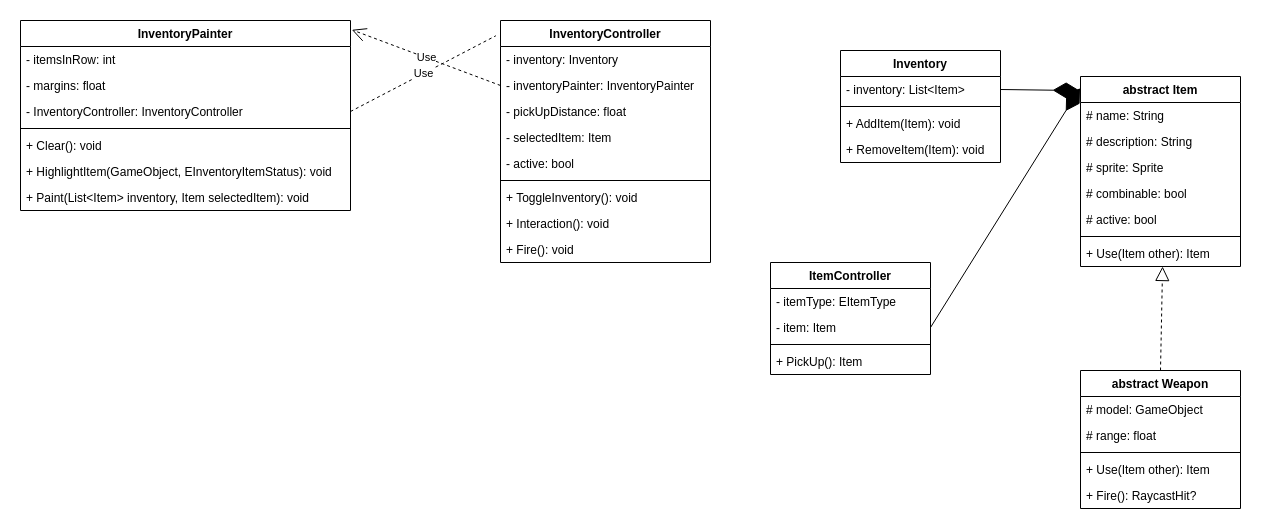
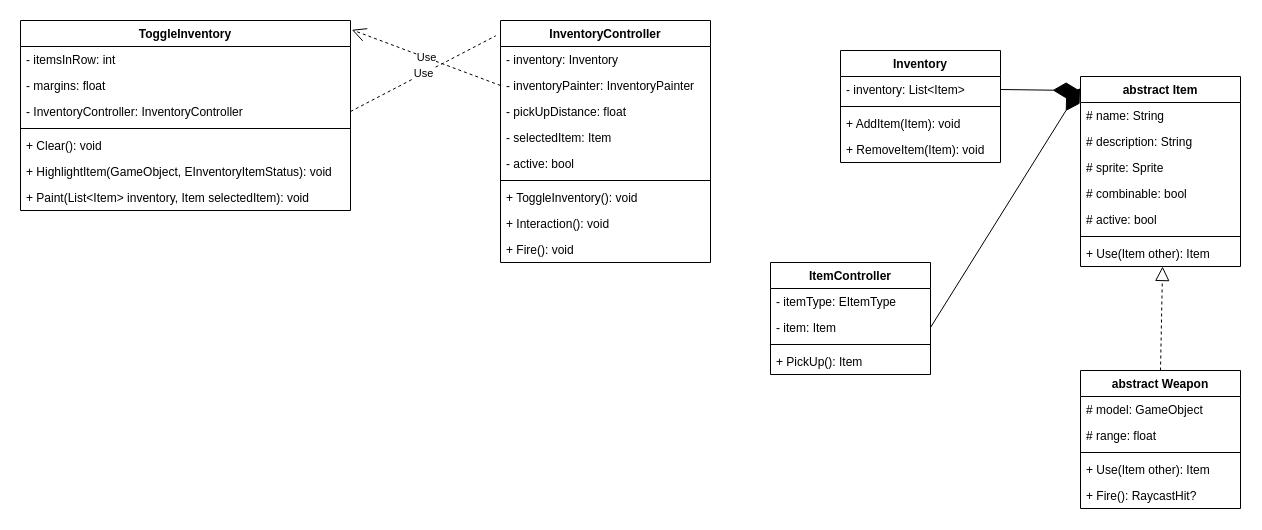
  <mxCell id="0" />
  <mxCell id="1" parent="0" />
  <mxCell id="2" value="InventoryController" style="swimlane;fontStyle=1;align=center;verticalAlign=top;childLayout=stackLayout;horizontal=1;startSize=26;horizontalStack=0;resizeParent=1;resizeParentMax=0;resizeLast=0;collapsible=1;marginBottom=0;" vertex="1" parent="1"><mxGeometry x="500" y="20" width="210" height="242" as="geometry"><mxRectangle x="500" y="10" width="140" height="26" as="alternateBounds" /></mxGeometry></mxCell>
  <mxCell id="3" value="- inventory: Inventory" style="text;strokeColor=none;fillColor=none;align=left;verticalAlign=top;spacingLeft=4;spacingRight=4;overflow=hidden;rotatable=0;points=[[0,0.5],[1,0.5]];portConstraint=eastwest;" vertex="1" parent="2"><mxGeometry y="26" width="210" height="26" as="geometry" /></mxCell>
  <mxCell id="4" value="- inventoryPainter: InventoryPainter" style="text;strokeColor=none;fillColor=none;align=left;verticalAlign=top;spacingLeft=4;spacingRight=4;overflow=hidden;rotatable=0;points=[[0,0.5],[1,0.5]];portConstraint=eastwest;" vertex="1" parent="2"><mxGeometry y="52" width="210" height="26" as="geometry" /></mxCell>
  <mxCell id="5" value="- pickUpDistance: float" style="text;strokeColor=none;fillColor=none;align=left;verticalAlign=top;spacingLeft=4;spacingRight=4;overflow=hidden;rotatable=0;points=[[0,0.5],[1,0.5]];portConstraint=eastwest;" vertex="1" parent="2"><mxGeometry y="78" width="210" height="26" as="geometry" /></mxCell>
  <mxCell id="6" value="- selectedItem: Item" style="text;strokeColor=none;fillColor=none;align=left;verticalAlign=top;spacingLeft=4;spacingRight=4;overflow=hidden;rotatable=0;points=[[0,0.5],[1,0.5]];portConstraint=eastwest;" vertex="1" parent="2"><mxGeometry y="104" width="210" height="26" as="geometry" /></mxCell>
  <mxCell id="7" value="- active: bool" style="text;strokeColor=none;fillColor=none;align=left;verticalAlign=top;spacingLeft=4;spacingRight=4;overflow=hidden;rotatable=0;points=[[0,0.5],[1,0.5]];portConstraint=eastwest;" vertex="1" parent="2"><mxGeometry y="130" width="210" height="26" as="geometry" /></mxCell>
  <mxCell id="8" value="" style="line;strokeWidth=1;fillColor=none;align=left;verticalAlign=middle;spacingTop=-1;spacingLeft=3;spacingRight=3;rotatable=0;labelPosition=right;points=[];portConstraint=eastwest;" vertex="1" parent="2"><mxGeometry y="156" width="210" height="8" as="geometry" /></mxCell>
  <mxCell id="9" value="+ ToggleInventory(): void" style="text;strokeColor=none;fillColor=none;align=left;verticalAlign=top;spacingLeft=4;spacingRight=4;overflow=hidden;rotatable=0;points=[[0,0.5],[1,0.5]];portConstraint=eastwest;" vertex="1" parent="2"><mxGeometry y="164" width="210" height="26" as="geometry" /></mxCell>
  <mxCell id="10" value="+ Interaction(): void" style="text;strokeColor=none;fillColor=none;align=left;verticalAlign=top;spacingLeft=4;spacingRight=4;overflow=hidden;rotatable=0;points=[[0,0.5],[1,0.5]];portConstraint=eastwest;" vertex="1" parent="2"><mxGeometry y="190" width="210" height="26" as="geometry" /></mxCell>
  <mxCell id="11" value="+ Fire(): void" style="text;strokeColor=none;fillColor=none;align=left;verticalAlign=top;spacingLeft=4;spacingRight=4;overflow=hidden;rotatable=0;points=[[0,0.5],[1,0.5]];portConstraint=eastwest;" vertex="1" parent="2"><mxGeometry y="216" width="210" height="26" as="geometry" /></mxCell>
  <mxCell id="12" value="Inventory" style="swimlane;fontStyle=1;align=center;verticalAlign=top;childLayout=stackLayout;horizontal=1;startSize=26;horizontalStack=0;resizeParent=1;resizeParentMax=0;resizeLast=0;collapsible=1;marginBottom=0;" vertex="1" parent="1"><mxGeometry x="840" y="50" width="160" height="112" as="geometry" /></mxCell>
  <mxCell id="13" value="- inventory: List&lt;Item&gt;" style="text;strokeColor=none;fillColor=none;align=left;verticalAlign=top;spacingLeft=4;spacingRight=4;overflow=hidden;rotatable=0;points=[[0,0.5],[1,0.5]];portConstraint=eastwest;" vertex="1" parent="12"><mxGeometry y="26" width="160" height="26" as="geometry" /></mxCell>
  <mxCell id="14" value="" style="line;strokeWidth=1;fillColor=none;align=left;verticalAlign=middle;spacingTop=-1;spacingLeft=3;spacingRight=3;rotatable=0;labelPosition=right;points=[];portConstraint=eastwest;" vertex="1" parent="12"><mxGeometry y="52" width="160" height="8" as="geometry" /></mxCell>
  <mxCell id="15" value="+ AddItem(Item): void" style="text;strokeColor=none;fillColor=none;align=left;verticalAlign=top;spacingLeft=4;spacingRight=4;overflow=hidden;rotatable=0;points=[[0,0.5],[1,0.5]];portConstraint=eastwest;" vertex="1" parent="12"><mxGeometry y="60" width="160" height="26" as="geometry" /></mxCell>
  <mxCell id="16" value="+ RemoveItem(Item): void" style="text;strokeColor=none;fillColor=none;align=left;verticalAlign=top;spacingLeft=4;spacingRight=4;overflow=hidden;rotatable=0;points=[[0,0.5],[1,0.5]];portConstraint=eastwest;" vertex="1" parent="12"><mxGeometry y="86" width="160" height="26" as="geometry" /></mxCell>
  <mxCell id="17" value="abstract Item" style="swimlane;fontStyle=1;align=center;verticalAlign=top;childLayout=stackLayout;horizontal=1;startSize=26;horizontalStack=0;resizeParent=1;resizeParentMax=0;resizeLast=0;collapsible=1;marginBottom=0;" vertex="1" parent="1"><mxGeometry x="1080" y="76" width="160" height="190" as="geometry" /></mxCell>
  <mxCell id="18" value="# name: String" style="text;strokeColor=none;fillColor=none;align=left;verticalAlign=top;spacingLeft=4;spacingRight=4;overflow=hidden;rotatable=0;points=[[0,0.5],[1,0.5]];portConstraint=eastwest;" vertex="1" parent="17"><mxGeometry y="26" width="160" height="26" as="geometry" /></mxCell>
  <mxCell id="19" value="# description: String" style="text;strokeColor=none;fillColor=none;align=left;verticalAlign=top;spacingLeft=4;spacingRight=4;overflow=hidden;rotatable=0;points=[[0,0.5],[1,0.5]];portConstraint=eastwest;" vertex="1" parent="17"><mxGeometry y="52" width="160" height="26" as="geometry" /></mxCell>
  <mxCell id="20" value="# sprite: Sprite" style="text;strokeColor=none;fillColor=none;align=left;verticalAlign=top;spacingLeft=4;spacingRight=4;overflow=hidden;rotatable=0;points=[[0,0.5],[1,0.5]];portConstraint=eastwest;" vertex="1" parent="17"><mxGeometry y="78" width="160" height="26" as="geometry" /></mxCell>
  <mxCell id="21" value="# combinable: bool" style="text;strokeColor=none;fillColor=none;align=left;verticalAlign=top;spacingLeft=4;spacingRight=4;overflow=hidden;rotatable=0;points=[[0,0.5],[1,0.5]];portConstraint=eastwest;" vertex="1" parent="17"><mxGeometry y="104" width="160" height="26" as="geometry" /></mxCell>
  <mxCell id="22" value="# active: bool" style="text;strokeColor=none;fillColor=none;align=left;verticalAlign=top;spacingLeft=4;spacingRight=4;overflow=hidden;rotatable=0;points=[[0,0.5],[1,0.5]];portConstraint=eastwest;" vertex="1" parent="17"><mxGeometry y="130" width="160" height="26" as="geometry" /></mxCell>
  <mxCell id="23" value="" style="line;strokeWidth=1;fillColor=none;align=left;verticalAlign=middle;spacingTop=-1;spacingLeft=3;spacingRight=3;rotatable=0;labelPosition=right;points=[];portConstraint=eastwest;" vertex="1" parent="17"><mxGeometry y="156" width="160" height="8" as="geometry" /></mxCell>
  <mxCell id="24" value="+ Use(Item other): Item" style="text;strokeColor=none;fillColor=none;align=left;verticalAlign=top;spacingLeft=4;spacingRight=4;overflow=hidden;rotatable=0;points=[[0,0.5],[1,0.5]];portConstraint=eastwest;" vertex="1" parent="17"><mxGeometry y="164" width="160" height="26" as="geometry" /></mxCell>
- <mxCell id="25" value="InventoryPainter" style="swimlane;fontStyle=1;align=center;verticalAlign=top;childLayout=stackLayout;horizontal=1;startSize=26;horizontalStack=0;resizeParent=1;resizeParentMax=0;resizeLast=0;collapsible=1;marginBottom=0;" vertex="1" parent="1"><mxGeometry x="20" y="20" width="330" height="190" as="geometry" /></mxCell>
+ <mxCell id="25" value="ToggleInventory" style="swimlane;fontStyle=1;align=center;verticalAlign=top;childLayout=stackLayout;horizontal=1;startSize=26;horizontalStack=0;resizeParent=1;resizeParentMax=0;resizeLast=0;collapsible=1;marginBottom=0;" vertex="1" parent="1"><mxGeometry x="20" y="20" width="330" height="190" as="geometry" /></mxCell>
  <mxCell id="26" value="- itemsInRow: int" style="text;strokeColor=none;fillColor=none;align=left;verticalAlign=top;spacingLeft=4;spacingRight=4;overflow=hidden;rotatable=0;points=[[0,0.5],[1,0.5]];portConstraint=eastwest;" vertex="1" parent="25"><mxGeometry y="26" width="330" height="26" as="geometry" /></mxCell>
  <mxCell id="27" value="- margins: float" style="text;strokeColor=none;fillColor=none;align=left;verticalAlign=top;spacingLeft=4;spacingRight=4;overflow=hidden;rotatable=0;points=[[0,0.5],[1,0.5]];portConstraint=eastwest;" vertex="1" parent="25"><mxGeometry y="52" width="330" height="26" as="geometry" /></mxCell>
  <mxCell id="28" value="- InventoryController: InventoryController" style="text;strokeColor=none;fillColor=none;align=left;verticalAlign=top;spacingLeft=4;spacingRight=4;overflow=hidden;rotatable=0;points=[[0,0.5],[1,0.5]];portConstraint=eastwest;" vertex="1" parent="25"><mxGeometry y="78" width="330" height="26" as="geometry" /></mxCell>
  <mxCell id="29" value="" style="line;strokeWidth=1;fillColor=none;align=left;verticalAlign=middle;spacingTop=-1;spacingLeft=3;spacingRight=3;rotatable=0;labelPosition=right;points=[];portConstraint=eastwest;" vertex="1" parent="25"><mxGeometry y="104" width="330" height="8" as="geometry" /></mxCell>
  <mxCell id="30" value="+ Clear(): void" style="text;strokeColor=none;fillColor=none;align=left;verticalAlign=top;spacingLeft=4;spacingRight=4;overflow=hidden;rotatable=0;points=[[0,0.5],[1,0.5]];portConstraint=eastwest;" vertex="1" parent="25"><mxGeometry y="112" width="330" height="26" as="geometry" /></mxCell>
  <mxCell id="31" value="+ HighlightItem(GameObject, EInventoryItemStatus): void" style="text;strokeColor=none;fillColor=none;align=left;verticalAlign=top;spacingLeft=4;spacingRight=4;overflow=hidden;rotatable=0;points=[[0,0.5],[1,0.5]];portConstraint=eastwest;" vertex="1" parent="25"><mxGeometry y="138" width="330" height="26" as="geometry" /></mxCell>
  <mxCell id="32" value="+ Paint(List&lt;Item&gt; inventory, Item selectedItem): void" style="text;strokeColor=none;fillColor=none;align=left;verticalAlign=top;spacingLeft=4;spacingRight=4;overflow=hidden;rotatable=0;points=[[0,0.5],[1,0.5]];portConstraint=eastwest;" vertex="1" parent="25"><mxGeometry y="164" width="330" height="26" as="geometry" /></mxCell>
  <mxCell id="33" value="" style="endArrow=diamondThin;endFill=1;endSize=24;html=1;exitX=1;exitY=0.5;exitDx=0;exitDy=0;entryX=-0.006;entryY=0.074;entryDx=0;entryDy=0;entryPerimeter=0;" edge="1" parent="1" source="13" target="17"><mxGeometry width="160" relative="1" as="geometry"><mxPoint x="880" y="-50" as="sourcePoint" /><mxPoint x="1040" y="-50" as="targetPoint" /></mxGeometry></mxCell>
  <mxCell id="34" value="Use" style="endArrow=open;endSize=12;dashed=1;html=1;exitX=0;exitY=0.5;exitDx=0;exitDy=0;entryX=1.004;entryY=0.049;entryDx=0;entryDy=0;entryPerimeter=0;" edge="1" parent="1" source="4" target="25"><mxGeometry width="160" relative="1" as="geometry"><mxPoint x="370" y="-80" as="sourcePoint" /><mxPoint x="530" y="-80" as="targetPoint" /></mxGeometry></mxCell>
  <mxCell id="35" value="Use" style="endArrow=none;endSize=12;dashed=1;html=1;exitX=1;exitY=0.5;exitDx=0;exitDy=0;entryX=-0.022;entryY=0.063;entryDx=0;entryDy=0;entryPerimeter=0;" edge="1" parent="1" source="28" target="2"><mxGeometry width="160" relative="1" as="geometry"><mxPoint x="380" y="310" as="sourcePoint" /><mxPoint x="540" y="310" as="targetPoint" /></mxGeometry></mxCell>
  <mxCell id="36" value="ItemController" style="swimlane;fontStyle=1;align=center;verticalAlign=top;childLayout=stackLayout;horizontal=1;startSize=26;horizontalStack=0;resizeParent=1;resizeParentMax=0;resizeLast=0;collapsible=1;marginBottom=0;" vertex="1" parent="1"><mxGeometry x="770" y="262" width="160" height="112" as="geometry" /></mxCell>
  <mxCell id="37" value="- itemType: EItemType" style="text;strokeColor=none;fillColor=none;align=left;verticalAlign=top;spacingLeft=4;spacingRight=4;overflow=hidden;rotatable=0;points=[[0,0.5],[1,0.5]];portConstraint=eastwest;" vertex="1" parent="36"><mxGeometry y="26" width="160" height="26" as="geometry" /></mxCell>
  <mxCell id="38" value="- item: Item" style="text;strokeColor=none;fillColor=none;align=left;verticalAlign=top;spacingLeft=4;spacingRight=4;overflow=hidden;rotatable=0;points=[[0,0.5],[1,0.5]];portConstraint=eastwest;" vertex="1" parent="36"><mxGeometry y="52" width="160" height="26" as="geometry" /></mxCell>
  <mxCell id="39" value="" style="line;strokeWidth=1;fillColor=none;align=left;verticalAlign=middle;spacingTop=-1;spacingLeft=3;spacingRight=3;rotatable=0;labelPosition=right;points=[];portConstraint=eastwest;" vertex="1" parent="36"><mxGeometry y="78" width="160" height="8" as="geometry" /></mxCell>
  <mxCell id="40" value="+ PickUp(): Item" style="text;strokeColor=none;fillColor=none;align=left;verticalAlign=top;spacingLeft=4;spacingRight=4;overflow=hidden;rotatable=0;points=[[0,0.5],[1,0.5]];portConstraint=eastwest;" vertex="1" parent="36"><mxGeometry y="86" width="160" height="26" as="geometry" /></mxCell>
  <mxCell id="41" value="" style="endArrow=diamondThin;endFill=1;endSize=24;html=1;exitX=1;exitY=0.5;exitDx=0;exitDy=0;entryX=-0.003;entryY=0.061;entryDx=0;entryDy=0;entryPerimeter=0;" edge="1" parent="1" source="38" target="17"><mxGeometry width="160" relative="1" as="geometry"><mxPoint x="800" y="330" as="sourcePoint" /><mxPoint x="960" y="330" as="targetPoint" /></mxGeometry></mxCell>
  <mxCell id="42" value="abstract Weapon" style="swimlane;fontStyle=1;align=center;verticalAlign=top;childLayout=stackLayout;horizontal=1;startSize=26;horizontalStack=0;resizeParent=1;resizeParentMax=0;resizeLast=0;collapsible=1;marginBottom=0;" vertex="1" parent="1"><mxGeometry x="1080" y="370" width="160" height="138" as="geometry" /></mxCell>
  <mxCell id="43" value="# model: GameObject" style="text;strokeColor=none;fillColor=none;align=left;verticalAlign=top;spacingLeft=4;spacingRight=4;overflow=hidden;rotatable=0;points=[[0,0.5],[1,0.5]];portConstraint=eastwest;" vertex="1" parent="42"><mxGeometry y="26" width="160" height="26" as="geometry" /></mxCell>
  <mxCell id="44" value="# range: float" style="text;strokeColor=none;fillColor=none;align=left;verticalAlign=top;spacingLeft=4;spacingRight=4;overflow=hidden;rotatable=0;points=[[0,0.5],[1,0.5]];portConstraint=eastwest;" vertex="1" parent="42"><mxGeometry y="52" width="160" height="26" as="geometry" /></mxCell>
  <mxCell id="45" value="" style="line;strokeWidth=1;fillColor=none;align=left;verticalAlign=middle;spacingTop=-1;spacingLeft=3;spacingRight=3;rotatable=0;labelPosition=right;points=[];portConstraint=eastwest;" vertex="1" parent="42"><mxGeometry y="78" width="160" height="8" as="geometry" /></mxCell>
  <mxCell id="46" value="+ Use(Item other): Item" style="text;strokeColor=none;fillColor=none;align=left;verticalAlign=top;spacingLeft=4;spacingRight=4;overflow=hidden;rotatable=0;points=[[0,0.5],[1,0.5]];portConstraint=eastwest;" vertex="1" parent="42"><mxGeometry y="86" width="160" height="26" as="geometry" /></mxCell>
  <mxCell id="47" value="+ Fire(): RaycastHit?" style="text;strokeColor=none;fillColor=none;align=left;verticalAlign=top;spacingLeft=4;spacingRight=4;overflow=hidden;rotatable=0;points=[[0,0.5],[1,0.5]];portConstraint=eastwest;" vertex="1" parent="42"><mxGeometry y="112" width="160" height="26" as="geometry" /></mxCell>
  <mxCell id="48" value="" style="endArrow=block;dashed=1;endFill=0;endSize=12;html=1;exitX=0.5;exitY=0;exitDx=0;exitDy=0;entryX=0.513;entryY=1;entryDx=0;entryDy=0;entryPerimeter=0;" edge="1" parent="1" source="42" target="24"><mxGeometry width="160" relative="1" as="geometry"><mxPoint x="950" y="290" as="sourcePoint" /><mxPoint x="1110" y="290" as="targetPoint" /></mxGeometry></mxCell>
